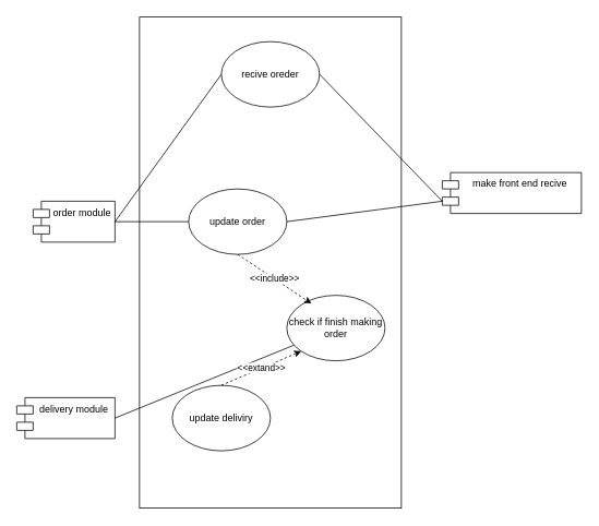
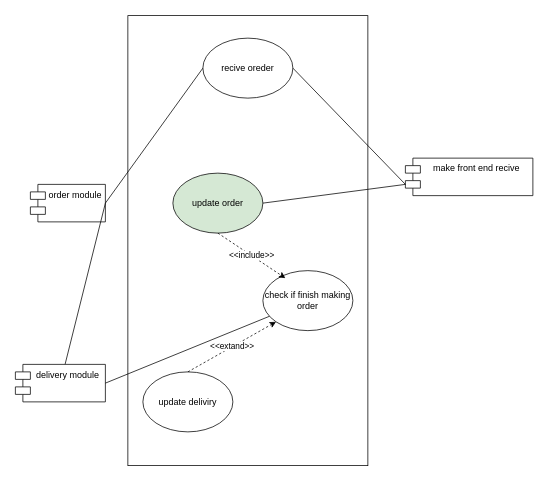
  <mxCell id="0" />
  <mxCell id="1" parent="0" />
  <mxCell id="2" value="" style="rounded=0;whiteSpace=wrap;html=1;" vertex="1" parent="1"><mxGeometry x="170" y="20" width="320" height="600" as="geometry" /></mxCell>
  <mxCell id="3" value="recive oreder" style="ellipse;whiteSpace=wrap;html=1;" vertex="1" parent="1"><mxGeometry x="270" y="50" width="120" height="80" as="geometry" /></mxCell>
- <mxCell id="4" value="update order" style="ellipse;whiteSpace=wrap;html=1;" vertex="1" parent="1"><mxGeometry x="230" y="230" width="120" height="80" as="geometry" /></mxCell>
- <mxCell id="5" value="update deliviry" style="ellipse;whiteSpace=wrap;html=1;" vertex="1" parent="1"><mxGeometry x="210" y="470" width="120" height="80" as="geometry" /></mxCell>
+ <mxCell id="4" value="update order" style="ellipse;whiteSpace=wrap;html=1;fillColor=#d5e8d4;" vertex="1" parent="1"><mxGeometry x="230" y="230" width="120" height="80" as="geometry" /></mxCell>
+ <mxCell id="5" value="update deliviry" style="ellipse;whiteSpace=wrap;html=1;" vertex="1" parent="1"><mxGeometry x="190" y="495" width="120" height="80" as="geometry" /></mxCell>
  <mxCell id="6" value="order module" style="shape=module;align=left;spacingLeft=20;align=center;verticalAlign=top;" vertex="1" parent="1"><mxGeometry x="40" y="245" width="100" height="50" as="geometry" /></mxCell>
- <mxCell id="7" value="" style="endArrow=none;html=1;exitX=1;exitY=0.5;exitDx=0;exitDy=0;entryX=0;entryY=0.5;entryDx=0;entryDy=0;" edge="1" parent="1" source="6" target="4"><mxGeometry width="50" height="50" relative="1" as="geometry"><mxPoint x="410" y="390" as="sourcePoint" /><mxPoint x="460" y="340" as="targetPoint" /></mxGeometry></mxCell>
+ <mxCell id="7" value="" style="endArrow=none;html=1;exitX=1;exitY=0.5;exitDx=0;exitDy=0;" edge="1" parent="1" source="6" target="9"><mxGeometry width="50" height="50" relative="1" as="geometry"><mxPoint x="410" y="390" as="sourcePoint" /><mxPoint x="460" y="340" as="targetPoint" /></mxGeometry></mxCell>
  <mxCell id="8" value="" style="endArrow=none;html=1;exitX=1;exitY=0.5;exitDx=0;exitDy=0;entryX=0;entryY=0.5;entryDx=0;entryDy=0;" edge="1" parent="1" source="6" target="3"><mxGeometry width="50" height="50" relative="1" as="geometry"><mxPoint x="150" y="260" as="sourcePoint" /><mxPoint x="250" y="260" as="targetPoint" /></mxGeometry></mxCell>
  <mxCell id="9" value="delivery module" style="shape=module;align=left;spacingLeft=20;align=center;verticalAlign=top;" vertex="1" parent="1"><mxGeometry x="20" y="485" width="120" height="50" as="geometry" /></mxCell>
  <mxCell id="10" value="" style="endArrow=none;html=1;exitX=1;exitY=0.5;exitDx=0;exitDy=0;" edge="1" parent="1" source="9" target="15"><mxGeometry width="50" height="50" relative="1" as="geometry"><mxPoint x="150" y="260" as="sourcePoint" /><mxPoint x="250" y="260" as="targetPoint" /></mxGeometry></mxCell>
  <mxCell id="11" value="make front end recive" style="shape=module;align=left;spacingLeft=20;align=center;verticalAlign=top;" vertex="1" parent="1"><mxGeometry x="540" y="210" width="170" height="50" as="geometry" /></mxCell>
  <mxCell id="12" value="" style="endArrow=none;html=1;exitX=1;exitY=0.5;exitDx=0;exitDy=0;entryX=0;entryY=0;entryDx=0;entryDy=35;entryPerimeter=0;" edge="1" parent="1" source="3" target="11"><mxGeometry width="50" height="50" relative="1" as="geometry"><mxPoint x="410" y="290" as="sourcePoint" /><mxPoint x="460" y="240" as="targetPoint" /></mxGeometry></mxCell>
  <mxCell id="13" value="" style="endArrow=none;html=1;exitX=1;exitY=0.5;exitDx=0;exitDy=0;entryX=0;entryY=0;entryDx=0;entryDy=35;entryPerimeter=0;" edge="1" parent="1" source="4" target="11"><mxGeometry width="50" height="50" relative="1" as="geometry"><mxPoint x="370" y="150" as="sourcePoint" /><mxPoint x="460" y="-10" as="targetPoint" /></mxGeometry></mxCell>
  <mxCell id="14" value="&amp;lt;&amp;lt;extand&amp;gt;&amp;gt;" style="endArrow=classic;html=1;exitX=0.5;exitY=0;exitDx=0;exitDy=0;entryX=0;entryY=1;entryDx=0;entryDy=0;startArrow=none;startFill=0;endFill=1;dashed=1;" edge="1" parent="1" source="5" target="15"><mxGeometry width="50" height="50" relative="1" as="geometry"><mxPoint x="410" y="340" as="sourcePoint" /><mxPoint x="460" y="290" as="targetPoint" /></mxGeometry></mxCell>
  <mxCell id="15" value="check if finish making&lt;br&gt;order" style="ellipse;whiteSpace=wrap;html=1;" vertex="1" parent="1"><mxGeometry x="350" y="360" width="120" height="80" as="geometry" /></mxCell>
  <mxCell id="16" value="&amp;lt;&amp;lt;include&amp;gt;&amp;gt;" style="endArrow=classic;html=1;dashed=1;exitX=0.5;exitY=1;exitDx=0;exitDy=0;entryX=0.25;entryY=0.125;entryDx=0;entryDy=0;entryPerimeter=0;" edge="1" parent="1" source="4" target="15"><mxGeometry width="50" height="50" relative="1" as="geometry"><mxPoint x="320" y="440" as="sourcePoint" /><mxPoint x="370" y="390" as="targetPoint" /></mxGeometry></mxCell>
